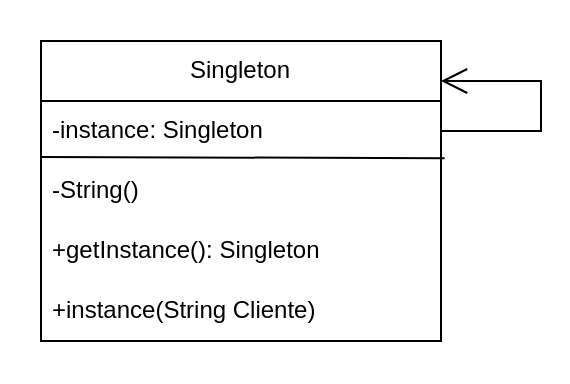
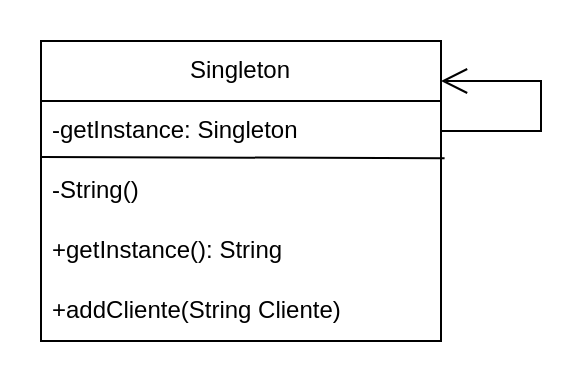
  <mxCell id="0" />
  <mxCell id="1" parent="0" />
  <mxCell id="2" value="Singleton" style="swimlane;fontStyle=0;childLayout=stackLayout;horizontal=1;startSize=30;horizontalStack=0;resizeParent=1;resizeParentMax=0;resizeLast=0;collapsible=1;marginBottom=0;whiteSpace=wrap;html=1;" parent="1" vertex="1"><mxGeometry x="20" y="20" width="200" height="150" as="geometry" /></mxCell>
  <mxCell id="3" style="edgeStyle=orthogonalEdgeStyle;rounded=0;orthogonalLoop=1;jettySize=auto;html=1;exitX=1;exitY=0.5;exitDx=0;exitDy=0;endArrow=open;endFill=0;startSize=9;endSize=11;" parent="2" source="4" edge="1"><mxGeometry relative="1" as="geometry"><mxPoint x="200" y="20" as="targetPoint" /><Array as="points"><mxPoint x="250" y="45" /><mxPoint x="250" y="20" /></Array></mxGeometry></mxCell>
- <mxCell id="4" value="-instance: Singleton" style="text;strokeColor=none;fillColor=none;align=left;verticalAlign=middle;spacingLeft=4;spacingRight=4;overflow=hidden;points=[[0,0.5],[1,0.5]];portConstraint=eastwest;rotatable=0;whiteSpace=wrap;html=1;" parent="2" vertex="1"><mxGeometry y="30" width="200" height="30" as="geometry" /></mxCell>
+ <mxCell id="4" value="-getInstance: Singleton" style="text;strokeColor=none;fillColor=none;align=left;verticalAlign=middle;spacingLeft=4;spacingRight=4;overflow=hidden;points=[[0,0.5],[1,0.5]];portConstraint=eastwest;rotatable=0;whiteSpace=wrap;html=1;" parent="2" vertex="1"><mxGeometry y="30" width="200" height="30" as="geometry" /></mxCell>
  <mxCell id="5" value="-String()" style="text;strokeColor=none;fillColor=none;align=left;verticalAlign=middle;spacingLeft=4;spacingRight=4;overflow=hidden;points=[[0,0.5],[1,0.5]];portConstraint=eastwest;rotatable=0;whiteSpace=wrap;html=1;" parent="2" vertex="1"><mxGeometry y="60" width="200" height="30" as="geometry" /></mxCell>
- <mxCell id="6" value="+getInstance(): Singleton" style="text;strokeColor=none;fillColor=none;align=left;verticalAlign=middle;spacingLeft=4;spacingRight=4;overflow=hidden;points=[[0,0.5],[1,0.5]];portConstraint=eastwest;rotatable=0;whiteSpace=wrap;html=1;" parent="2" vertex="1"><mxGeometry y="90" width="200" height="30" as="geometry" /></mxCell>
- <mxCell id="7" value="+instance(String Cliente)" style="text;strokeColor=none;fillColor=none;align=left;verticalAlign=middle;spacingLeft=4;spacingRight=4;overflow=hidden;points=[[0,0.5],[1,0.5]];portConstraint=eastwest;rotatable=0;whiteSpace=wrap;html=1;" parent="2" vertex="1"><mxGeometry y="120" width="200" height="30" as="geometry" /></mxCell>
+ <mxCell id="6" value="+getInstance(): String" style="text;strokeColor=none;fillColor=none;align=left;verticalAlign=middle;spacingLeft=4;spacingRight=4;overflow=hidden;points=[[0,0.5],[1,0.5]];portConstraint=eastwest;rotatable=0;whiteSpace=wrap;html=1;" parent="2" vertex="1"><mxGeometry y="90" width="200" height="30" as="geometry" /></mxCell>
+ <mxCell id="7" value="+addCliente(String Cliente)" style="text;strokeColor=none;fillColor=none;align=left;verticalAlign=middle;spacingLeft=4;spacingRight=4;overflow=hidden;points=[[0,0.5],[1,0.5]];portConstraint=eastwest;rotatable=0;whiteSpace=wrap;html=1;" parent="2" vertex="1"><mxGeometry y="120" width="200" height="30" as="geometry" /></mxCell>
  <mxCell id="8" value="" style="endArrow=none;html=1;rounded=0;entryX=1.009;entryY=0.953;entryDx=0;entryDy=0;entryPerimeter=0;" parent="2" target="4" edge="1"><mxGeometry width="50" height="50" relative="1" as="geometry"><mxPoint y="58" as="sourcePoint" /><mxPoint x="150" y="58" as="targetPoint" /><Array as="points" /></mxGeometry></mxCell>
